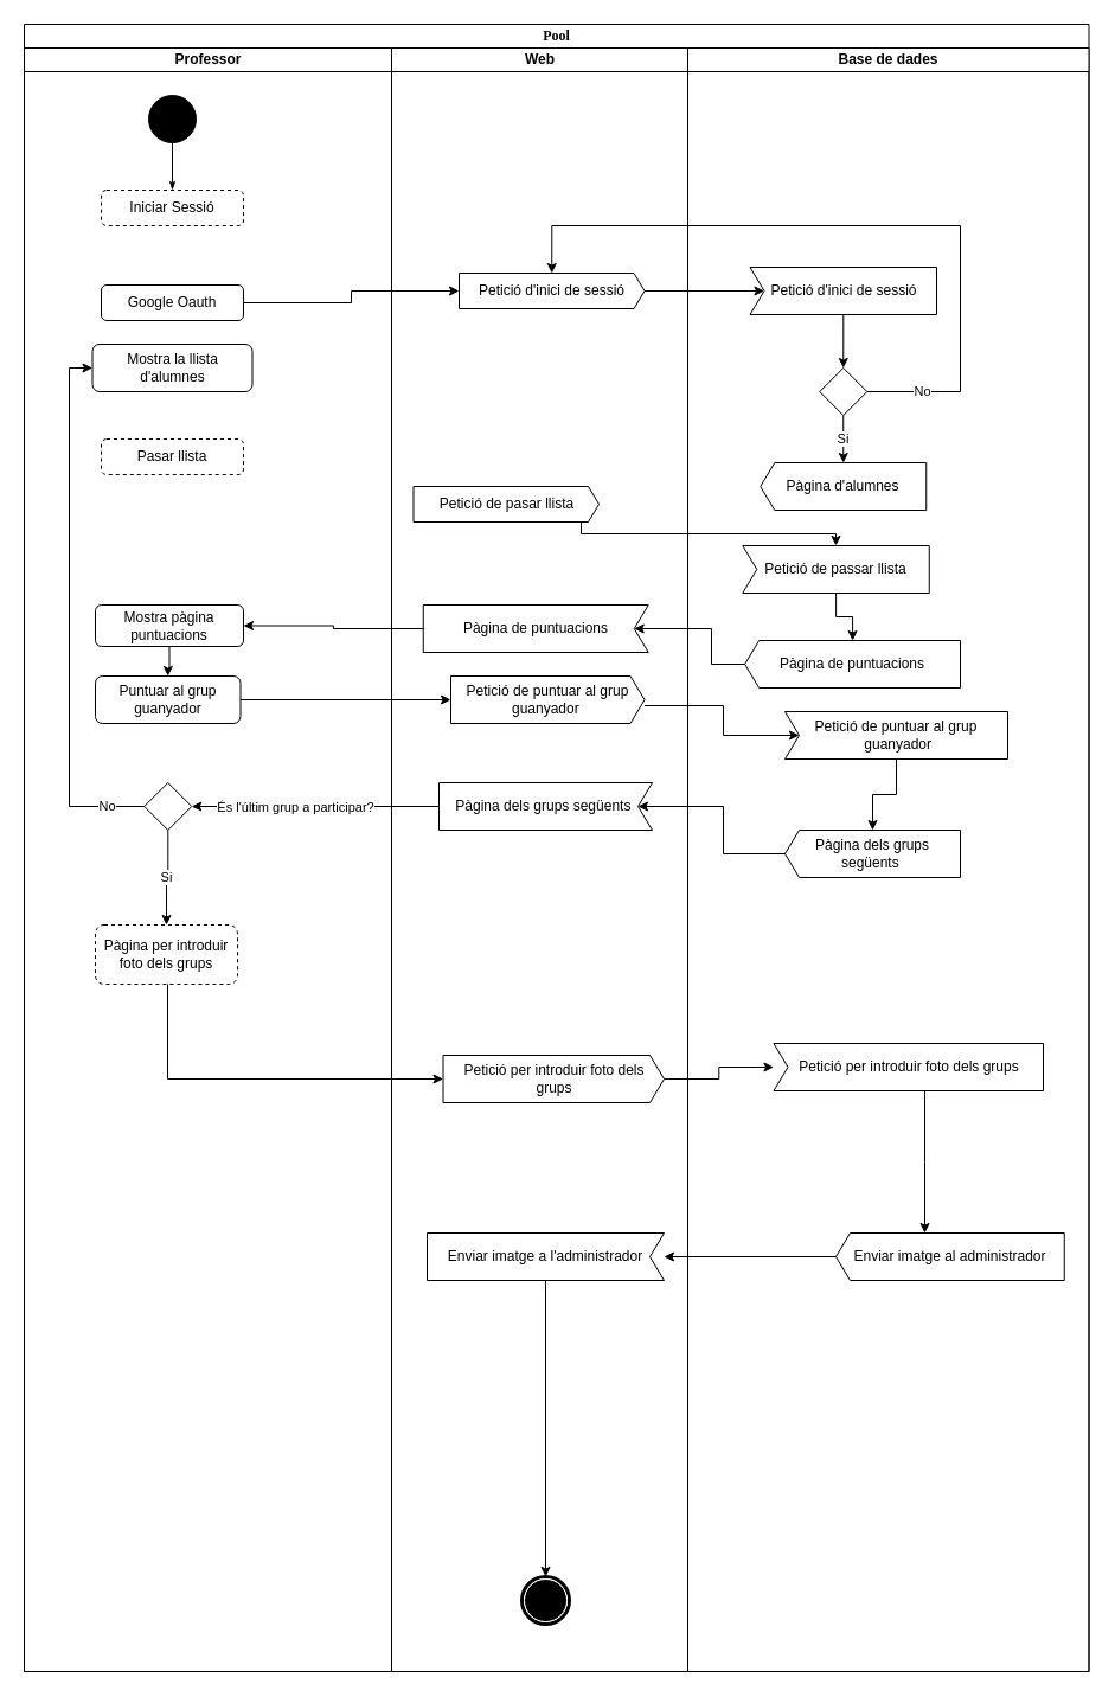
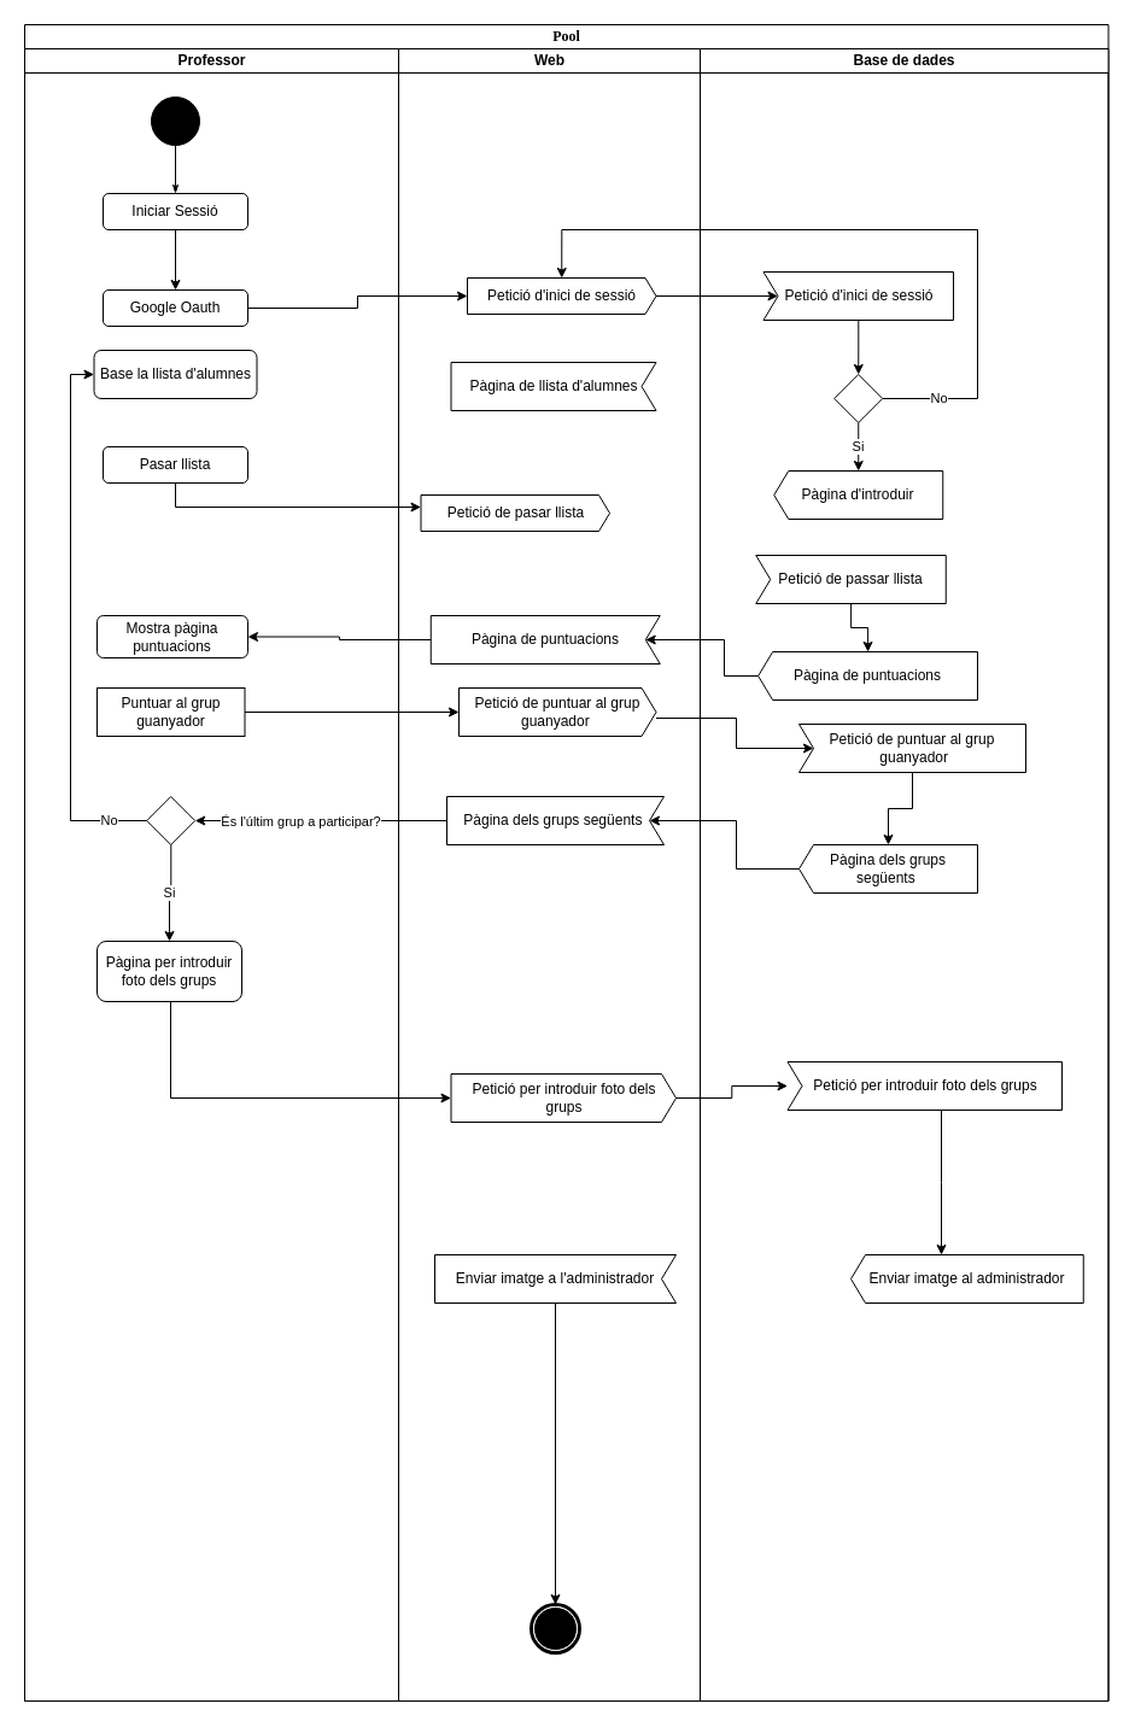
  <mxCell id="0" />
  <mxCell id="1" parent="0" />
  <mxCell id="2" value="Pool" style="swimlane;html=1;childLayout=stackLayout;startSize=20;rounded=0;shadow=0;comic=0;labelBackgroundColor=none;strokeWidth=1;fontFamily=Verdana;fontSize=12;align=center;" vertex="1" parent="1"><mxGeometry x="20" y="20" width="898.5" height="1390" as="geometry" /></mxCell>
  <mxCell id="3" value="Professor" style="swimlane;html=1;startSize=20;" vertex="1" parent="2"><mxGeometry y="20" width="310" height="1370" as="geometry" /></mxCell>
  <mxCell id="4" value="" style="ellipse;whiteSpace=wrap;html=1;rounded=0;shadow=0;comic=0;labelBackgroundColor=none;strokeWidth=1;fillColor=#000000;fontFamily=Verdana;fontSize=12;align=center;" vertex="1" parent="3"><mxGeometry x="105" y="40" width="40" height="40" as="geometry" /></mxCell>
  <mxCell id="5" style="edgeStyle=orthogonalEdgeStyle;rounded=0;html=1;labelBackgroundColor=none;startArrow=none;startFill=0;startSize=5;endArrow=classicThin;endFill=1;endSize=5;jettySize=auto;orthogonalLoop=1;strokeWidth=1;fontFamily=Verdana;fontSize=12;entryX=0.5;entryY=0;entryDx=0;entryDy=0;" edge="1" parent="3" source="4" target="6"><mxGeometry relative="1" as="geometry"><mxPoint x="125" y="110" as="targetPoint" /></mxGeometry></mxCell>
- <mxCell id="6" value="Iniciar Sessió" style="rounded=1;whiteSpace=wrap;html=1;labelBorderColor=none;dashed=1;" vertex="1" parent="3"><mxGeometry x="65" y="120" width="120" height="30" as="geometry" /></mxCell>
+ <mxCell id="6" value="Iniciar Sessió" style="rounded=1;whiteSpace=wrap;html=1;labelBorderColor=none;" vertex="1" parent="3"><mxGeometry x="65" y="120" width="120" height="30" as="geometry" /></mxCell>
  <mxCell id="7" value="Google Oauth" style="rounded=1;whiteSpace=wrap;html=1;labelBorderColor=none;" vertex="1" parent="3"><mxGeometry x="65" y="200" width="120" height="30" as="geometry" /></mxCell>
- <mxCell id="9" value="Pasar llista" style="rounded=1;whiteSpace=wrap;html=1;labelBorderColor=none;dashed=1;" vertex="1" parent="3"><mxGeometry x="65" y="330" width="120" height="30" as="geometry" /></mxCell>
- <mxCell id="10" style="edgeStyle=orthogonalEdgeStyle;rounded=0;orthogonalLoop=1;jettySize=auto;html=1;entryX=0.5;entryY=0;entryDx=0;entryDy=0;" edge="1" parent="3" source="11" target="13"><mxGeometry relative="1" as="geometry" /></mxCell>
+ <mxCell id="8" value="" style="edgeStyle=orthogonalEdgeStyle;rounded=0;orthogonalLoop=1;jettySize=auto;html=1;" edge="1" parent="3" source="6" target="7"><mxGeometry relative="1" as="geometry" /></mxCell>
+ <mxCell id="9" value="Pasar llista" style="rounded=1;whiteSpace=wrap;html=1;labelBorderColor=none;" vertex="1" parent="3"><mxGeometry x="65" y="330" width="120" height="30" as="geometry" /></mxCell>
  <mxCell id="11" value="Mostra pàgina puntuacions" style="rounded=1;whiteSpace=wrap;html=1;labelBorderColor=none;" vertex="1" parent="3"><mxGeometry x="60" y="470" width="125" height="35" as="geometry" /></mxCell>
- <mxCell id="12" value="Mostra la llista d'alumnes" style="rounded=1;whiteSpace=wrap;html=1;labelBorderColor=none;" vertex="1" parent="3"><mxGeometry x="57.5" y="250" width="135" height="40" as="geometry" /></mxCell>
- <mxCell id="13" value="Puntuar al grup guanyador" style="rounded=1;whiteSpace=wrap;html=1;labelBorderColor=none;" vertex="1" parent="3"><mxGeometry x="60" y="530" width="122.5" height="40" as="geometry" /></mxCell>
+ <mxCell id="12" value="Base la llista d'alumnes" style="rounded=1;whiteSpace=wrap;html=1;labelBorderColor=none;" vertex="1" parent="3"><mxGeometry x="57.5" y="250" width="135" height="40" as="geometry" /></mxCell>
+ <mxCell id="13" value="Puntuar al grup guanyador" style="whiteSpace=wrap;html=1;labelBorderColor=none;rounded=0;" vertex="1" parent="3"><mxGeometry x="60" y="530" width="122.5" height="40" as="geometry" /></mxCell>
  <mxCell id="14" value="No" style="edgeStyle=orthogonalEdgeStyle;rounded=0;orthogonalLoop=1;jettySize=auto;html=1;entryX=0;entryY=0.5;entryDx=0;entryDy=0;" edge="1" parent="3" source="16" target="12"><mxGeometry x="-0.862" relative="1" as="geometry"><Array as="points"><mxPoint x="38" y="640" /><mxPoint x="38" y="270" /></Array><mxPoint as="offset" /></mxGeometry></mxCell>
  <mxCell id="15" value="Si" style="edgeStyle=orthogonalEdgeStyle;rounded=0;orthogonalLoop=1;jettySize=auto;html=1;entryX=0.5;entryY=0;entryDx=0;entryDy=0;" edge="1" parent="3" source="16" target="17"><mxGeometry relative="1" as="geometry" /></mxCell>
  <mxCell id="16" value="" style="rhombus;whiteSpace=wrap;html=1;" vertex="1" parent="3"><mxGeometry x="101.25" y="620" width="40" height="40" as="geometry" /></mxCell>
- <mxCell id="17" value="Pàgina per introduir foto dels grups" style="rounded=1;whiteSpace=wrap;html=1;labelBorderColor=none;dashed=1;" vertex="1" parent="3"><mxGeometry x="60" y="740" width="120" height="50" as="geometry" /></mxCell>
+ <mxCell id="17" value="Pàgina per introduir foto dels grups" style="rounded=1;whiteSpace=wrap;html=1;labelBorderColor=none;" vertex="1" parent="3"><mxGeometry x="60" y="740" width="120" height="50" as="geometry" /></mxCell>
  <mxCell id="18" value="Web" style="swimlane;html=1;startSize=20;" vertex="1" parent="2"><mxGeometry x="310" y="20" width="250" height="1370" as="geometry" /></mxCell>
  <mxCell id="19" value="Petició d'inici de sessió" style="shape=mxgraph.sysml.sendSigAct;whiteSpace=wrap;align=center;" vertex="1" parent="18"><mxGeometry x="57" y="190" width="156.5" height="30" as="geometry" /></mxCell>
+ <mxCell id="20" value="Pàgina de llista d'alumnes" style="shape=mxgraph.sysml.accEvent;flipH=1;whiteSpace=wrap;align=center;labelBorderColor=none;" vertex="1" parent="18"><mxGeometry x="43.5" y="260" width="170" height="40" as="geometry" /></mxCell>
  <mxCell id="21" value="Petició de pasar llista" style="shape=mxgraph.sysml.sendSigAct;whiteSpace=wrap;align=center;" vertex="1" parent="18"><mxGeometry x="18.5" y="370" width="156.5" height="30" as="geometry" /></mxCell>
  <mxCell id="22" value="Pàgina de puntuacions" style="shape=mxgraph.sysml.accEvent;flipH=1;whiteSpace=wrap;align=center;labelBorderColor=none;" vertex="1" parent="18"><mxGeometry x="26.75" y="470" width="190" height="40" as="geometry" /></mxCell>
  <mxCell id="23" value="Petició de puntuar al grup guanyador " style="shape=mxgraph.sysml.sendSigAct;whiteSpace=wrap;align=center;" vertex="1" parent="18"><mxGeometry x="50" y="530" width="163.5" height="40" as="geometry" /></mxCell>
  <mxCell id="24" value="Pàgina dels grups següents " style="shape=mxgraph.sysml.accEvent;flipH=1;whiteSpace=wrap;align=center;labelBorderColor=none;" vertex="1" parent="18"><mxGeometry x="40" y="620" width="180" height="40" as="geometry" /></mxCell>
  <mxCell id="25" value="Petició per introduir foto dels grups" style="shape=mxgraph.sysml.sendSigAct;whiteSpace=wrap;align=center;" vertex="1" parent="18"><mxGeometry x="43.5" y="850" width="186.5" height="40" as="geometry" /></mxCell>
  <mxCell id="26" style="edgeStyle=orthogonalEdgeStyle;rounded=0;orthogonalLoop=1;jettySize=auto;html=1;entryX=0.5;entryY=0;entryDx=0;entryDy=0;" edge="1" parent="18" source="27" target="28"><mxGeometry relative="1" as="geometry" /></mxCell>
  <mxCell id="27" value="Enviar imatge a l'administrador" style="shape=mxgraph.sysml.accEvent;flipH=1;whiteSpace=wrap;align=center;labelBorderColor=none;" vertex="1" parent="18"><mxGeometry x="30" y="1000" width="200" height="40" as="geometry" /></mxCell>
  <mxCell id="28" value="" style="shape=mxgraph.bpmn.shape;html=1;verticalLabelPosition=bottom;labelBackgroundColor=#ffffff;verticalAlign=top;perimeter=ellipsePerimeter;outline=end;symbol=terminate;rounded=0;shadow=0;comic=0;strokeWidth=1;fontFamily=Verdana;fontSize=12;align=center;" vertex="1" parent="18"><mxGeometry x="110" y="1290" width="40" height="40" as="geometry" /></mxCell>
  <mxCell id="29" value="Base de dades" style="swimlane;html=1;startSize=20;" vertex="1" parent="2"><mxGeometry x="560" y="20" width="338.5" height="1370" as="geometry" /></mxCell>
  <mxCell id="30" value="Petició d'inici de sessió" style="shape=mxgraph.sysml.accEvent;flipH=0;whiteSpace=wrap;align=center;rotation=0;textDirection=rtl;labelBorderColor=none;" vertex="1" parent="29"><mxGeometry x="52.5" y="185" width="157.5" height="40" as="geometry" /></mxCell>
  <mxCell id="31" style="edgeStyle=orthogonalEdgeStyle;rounded=0;orthogonalLoop=1;jettySize=auto;html=1;entryX=0.5;entryY=0;entryDx=0;entryDy=0;" edge="1" parent="29" source="30" target="32"><mxGeometry relative="1" as="geometry"><mxPoint x="131" y="260" as="targetPoint" /></mxGeometry></mxCell>
  <mxCell id="32" value="" style="rhombus;whiteSpace=wrap;html=1;" vertex="1" parent="29"><mxGeometry x="111.25" y="270" width="40" height="40" as="geometry" /></mxCell>
- <mxCell id="33" value="Pàgina d'alumnes" style="shape=mxgraph.sysml.sendSigAct;whiteSpace=wrap;align=center;labelBorderColor=none;flipH=1;" vertex="1" parent="29"><mxGeometry x="61.25" y="350" width="140" height="40" as="geometry" /></mxCell>
+ <mxCell id="33" value="Pàgina d'introduir" style="shape=mxgraph.sysml.sendSigAct;whiteSpace=wrap;align=center;labelBorderColor=none;flipH=1;" vertex="1" parent="29"><mxGeometry x="61.25" y="350" width="140" height="40" as="geometry" /></mxCell>
  <mxCell id="34" value="Si" style="edgeStyle=orthogonalEdgeStyle;rounded=0;orthogonalLoop=1;jettySize=auto;html=1;entryX=0.5;entryY=0;entryDx=0;entryDy=0;entryPerimeter=0;" edge="1" parent="29" source="32" target="33"><mxGeometry relative="1" as="geometry" /></mxCell>
  <mxCell id="35" style="edgeStyle=orthogonalEdgeStyle;rounded=0;orthogonalLoop=1;jettySize=auto;html=1;entryX=0.5;entryY=0;entryDx=0;entryDy=0;entryPerimeter=0;" edge="1" parent="29" source="36" target="37"><mxGeometry relative="1" as="geometry" /></mxCell>
  <mxCell id="36" value="Petició de passar llista" style="shape=mxgraph.sysml.accEvent;flipH=0;whiteSpace=wrap;align=center;rotation=0;textDirection=rtl;labelBorderColor=none;" vertex="1" parent="29"><mxGeometry x="46.25" y="420" width="157.5" height="40" as="geometry" /></mxCell>
  <mxCell id="37" value="Pàgina de puntuacions" style="shape=mxgraph.sysml.sendSigAct;whiteSpace=wrap;align=center;labelBorderColor=none;flipH=1;" vertex="1" parent="29"><mxGeometry x="48.13" y="500" width="181.87" height="40" as="geometry" /></mxCell>
  <mxCell id="38" style="edgeStyle=orthogonalEdgeStyle;rounded=0;orthogonalLoop=1;jettySize=auto;html=1;entryX=0.5;entryY=0;entryDx=0;entryDy=0;entryPerimeter=0;" edge="1" parent="29" source="39" target="40"><mxGeometry relative="1" as="geometry" /></mxCell>
  <mxCell id="39" value="Petició de puntuar al grup guanyador " style="shape=mxgraph.sysml.accEvent;flipH=0;whiteSpace=wrap;align=center;rotation=0;textDirection=rtl;labelBorderColor=none;" vertex="1" parent="29"><mxGeometry x="82" y="560" width="188" height="40" as="geometry" /></mxCell>
  <mxCell id="40" value="Pàgina dels grups següents " style="shape=mxgraph.sysml.sendSigAct;whiteSpace=wrap;align=center;labelBorderColor=none;flipH=1;" vertex="1" parent="29"><mxGeometry x="82" y="660" width="148" height="40" as="geometry" /></mxCell>
  <mxCell id="41" value="Petició per introduir foto dels grups" style="shape=mxgraph.sysml.accEvent;flipH=0;whiteSpace=wrap;align=center;rotation=0;textDirection=rtl;labelBorderColor=none;" vertex="1" parent="29"><mxGeometry x="72.5" y="840" width="227.5" height="40" as="geometry" /></mxCell>
  <mxCell id="42" value="Enviar imatge al administrador" style="shape=mxgraph.sysml.sendSigAct;whiteSpace=wrap;align=center;labelBorderColor=none;flipH=1;" vertex="1" parent="29"><mxGeometry x="125" y="1000" width="192.75" height="40" as="geometry" /></mxCell>
  <mxCell id="43" style="edgeStyle=orthogonalEdgeStyle;rounded=0;orthogonalLoop=1;jettySize=auto;html=1;" edge="1" parent="29" source="41"><mxGeometry relative="1" as="geometry"><Array as="points"><mxPoint x="200" y="940" /><mxPoint x="200" y="940" /></Array><mxPoint x="200" y="1000" as="targetPoint" /></mxGeometry></mxCell>
  <mxCell id="44" style="edgeStyle=orthogonalEdgeStyle;rounded=0;orthogonalLoop=1;jettySize=auto;html=1;entryX=0;entryY=0.5;entryDx=0;entryDy=0;entryPerimeter=0;" edge="1" parent="2" source="7" target="19"><mxGeometry relative="1" as="geometry" /></mxCell>
  <mxCell id="45" style="edgeStyle=orthogonalEdgeStyle;rounded=0;orthogonalLoop=1;jettySize=auto;html=1;entryX=0;entryY=0.5;entryDx=12;entryDy=0;entryPerimeter=0;" edge="1" parent="2" source="19" target="30"><mxGeometry relative="1" as="geometry" /></mxCell>
  <mxCell id="46" value="No" style="edgeStyle=orthogonalEdgeStyle;rounded=0;orthogonalLoop=1;jettySize=auto;html=1;entryX=0.5;entryY=0;entryDx=0;entryDy=0;entryPerimeter=0;" edge="1" parent="2" source="32" target="19"><mxGeometry x="-0.844" relative="1" as="geometry"><mxPoint x="700" y="360" as="targetPoint" /><Array as="points"><mxPoint x="790" y="310" /><mxPoint x="790" y="170" /><mxPoint x="445" y="170" /></Array><mxPoint as="offset" /></mxGeometry></mxCell>
  <mxCell id="47" style="edgeStyle=orthogonalEdgeStyle;rounded=0;orthogonalLoop=1;jettySize=auto;html=1;entryX=0;entryY=0.5;entryDx=12;entryDy=0;entryPerimeter=0;exitX=1;exitY=0.5;exitDx=0;exitDy=0;exitPerimeter=0;" edge="1" parent="2" source="37" target="22"><mxGeometry relative="1" as="geometry"><Array as="points"><mxPoint x="580" y="540" /><mxPoint x="580" y="510" /></Array><mxPoint x="550" y="540" as="sourcePoint" /></mxGeometry></mxCell>
- <mxCell id="48" style="edgeStyle=orthogonalEdgeStyle;rounded=0;orthogonalLoop=1;jettySize=auto;html=1;entryX=0.5;entryY=0;entryDx=0;entryDy=0;entryPerimeter=0;" edge="1" parent="2" source="21" target="36"><mxGeometry relative="1" as="geometry"><Array as="points"><mxPoint x="470" y="430" /><mxPoint x="685" y="430" /></Array></mxGeometry></mxCell>
  <mxCell id="49" style="edgeStyle=orthogonalEdgeStyle;rounded=0;orthogonalLoop=1;jettySize=auto;html=1;entryX=1;entryY=0.5;entryDx=0;entryDy=0;" edge="1" parent="2" source="22" target="11"><mxGeometry relative="1" as="geometry" /></mxCell>
+ <mxCell id="50" style="edgeStyle=orthogonalEdgeStyle;rounded=0;orthogonalLoop=1;jettySize=auto;html=1;" edge="1" parent="2" source="9" target="21"><mxGeometry relative="1" as="geometry"><mxPoint x="280" y="390" as="targetPoint" /><Array as="points"><mxPoint x="125" y="400" /></Array></mxGeometry></mxCell>
  <mxCell id="51" style="edgeStyle=orthogonalEdgeStyle;rounded=0;orthogonalLoop=1;jettySize=auto;html=1;entryX=0;entryY=0.5;entryDx=12;entryDy=0;entryPerimeter=0;" edge="1" parent="2" source="23" target="39"><mxGeometry relative="1" as="geometry"><Array as="points"><mxPoint x="590" y="575" /><mxPoint x="590" y="600" /></Array></mxGeometry></mxCell>
  <mxCell id="52" style="edgeStyle=orthogonalEdgeStyle;rounded=0;orthogonalLoop=1;jettySize=auto;html=1;entryX=0;entryY=0.5;entryDx=12;entryDy=0;entryPerimeter=0;exitX=1;exitY=0.5;exitDx=0;exitDy=0;exitPerimeter=0;" edge="1" parent="2" source="40" target="24"><mxGeometry relative="1" as="geometry"><Array as="points"><mxPoint x="590" y="700" /><mxPoint x="590" y="660" /></Array><mxPoint x="703.25" y="740" as="sourcePoint" /></mxGeometry></mxCell>
  <mxCell id="53" style="edgeStyle=orthogonalEdgeStyle;rounded=0;orthogonalLoop=1;jettySize=auto;html=1;entryX=0;entryY=0.5;entryDx=0;entryDy=0;entryPerimeter=0;" edge="1" parent="2" source="13" target="23"><mxGeometry relative="1" as="geometry" /></mxCell>
  <mxCell id="54" style="edgeStyle=orthogonalEdgeStyle;rounded=0;orthogonalLoop=1;jettySize=auto;html=1;" edge="1" parent="2" source="25" target="41"><mxGeometry relative="1" as="geometry" /></mxCell>
  <mxCell id="55" style="edgeStyle=orthogonalEdgeStyle;rounded=0;orthogonalLoop=1;jettySize=auto;html=1;entryX=0;entryY=0.5;entryDx=0;entryDy=0;entryPerimeter=0;" edge="1" parent="2" source="17" target="25"><mxGeometry relative="1" as="geometry"><Array as="points"><mxPoint x="121" y="890" /></Array></mxGeometry></mxCell>
- <mxCell id="56" style="edgeStyle=orthogonalEdgeStyle;rounded=0;orthogonalLoop=1;jettySize=auto;html=1;" edge="1" parent="2" source="42" target="27"><mxGeometry relative="1" as="geometry" /></mxCell>
  <mxCell id="57" style="edgeStyle=orthogonalEdgeStyle;rounded=0;orthogonalLoop=1;jettySize=auto;html=1;" edge="1" parent="2" source="24" target="16"><mxGeometry relative="1" as="geometry" /></mxCell>
  <mxCell id="58" value="És l'últim grup a participar?" style="edgeLabel;html=1;align=center;verticalAlign=middle;resizable=0;points=[];" vertex="1" connectable="0" parent="57"><mxGeometry x="0.387" relative="1" as="geometry"><mxPoint x="23.75" as="offset" /></mxGeometry></mxCell>
